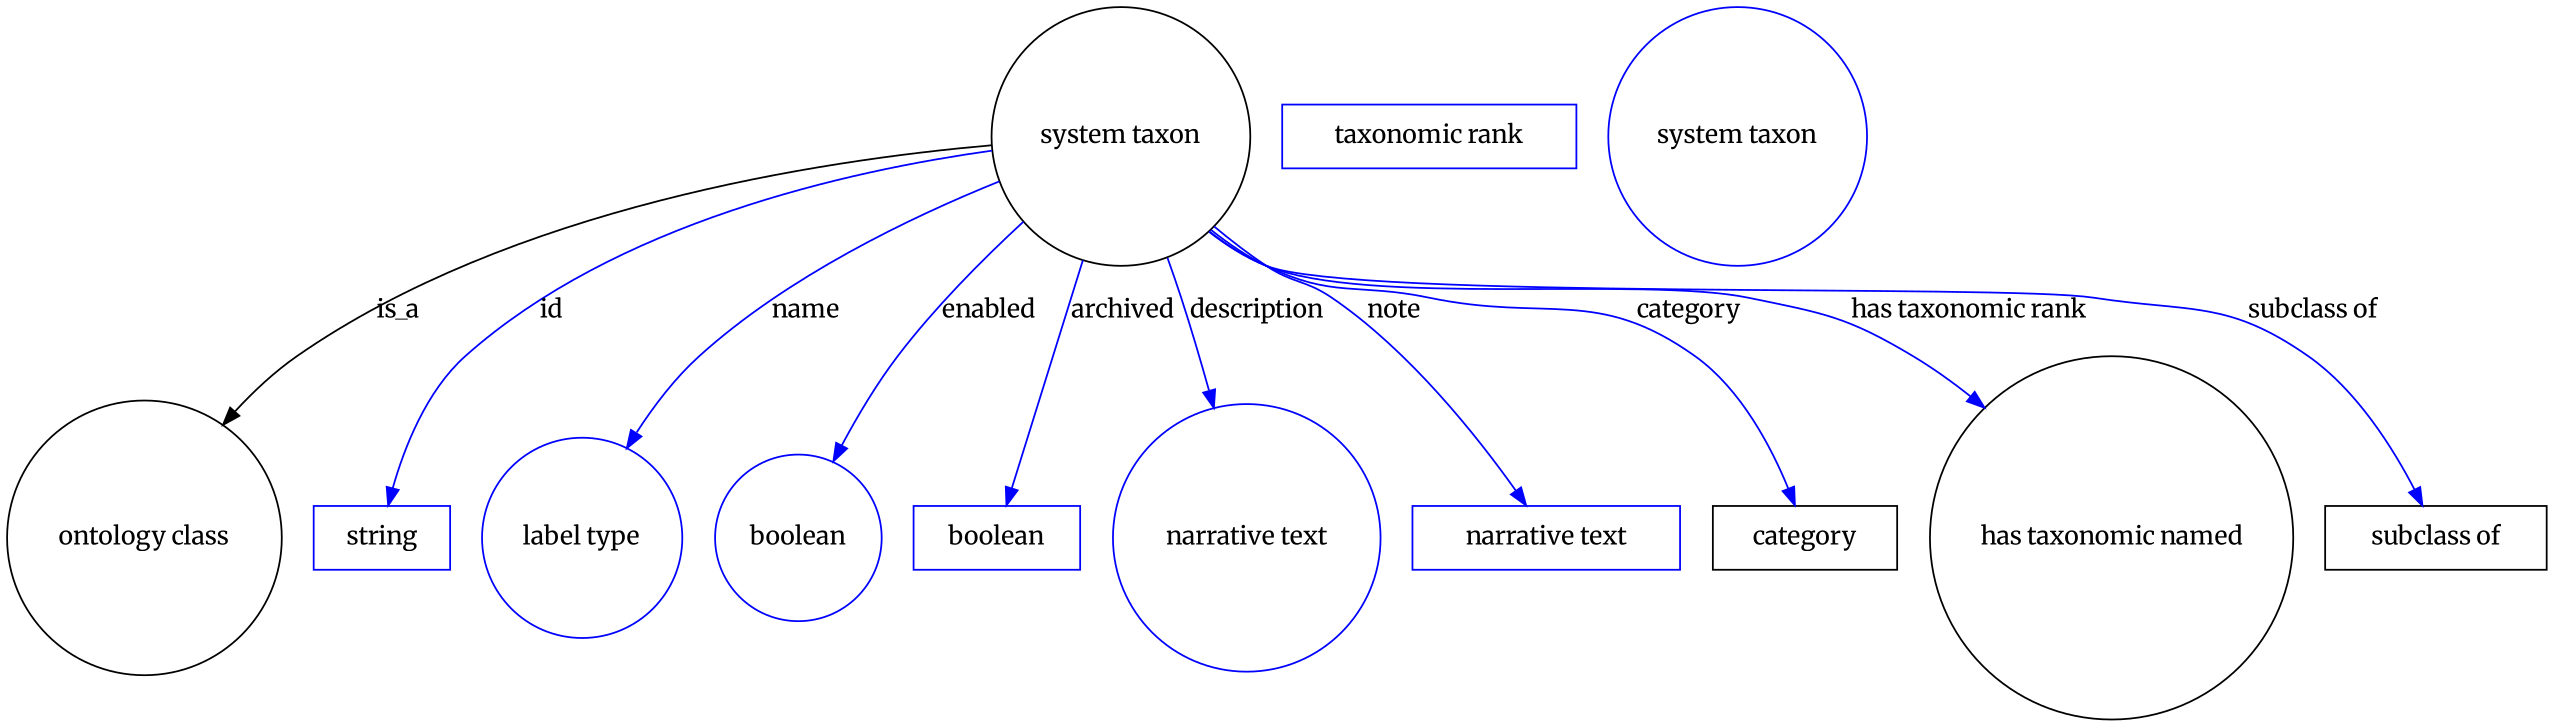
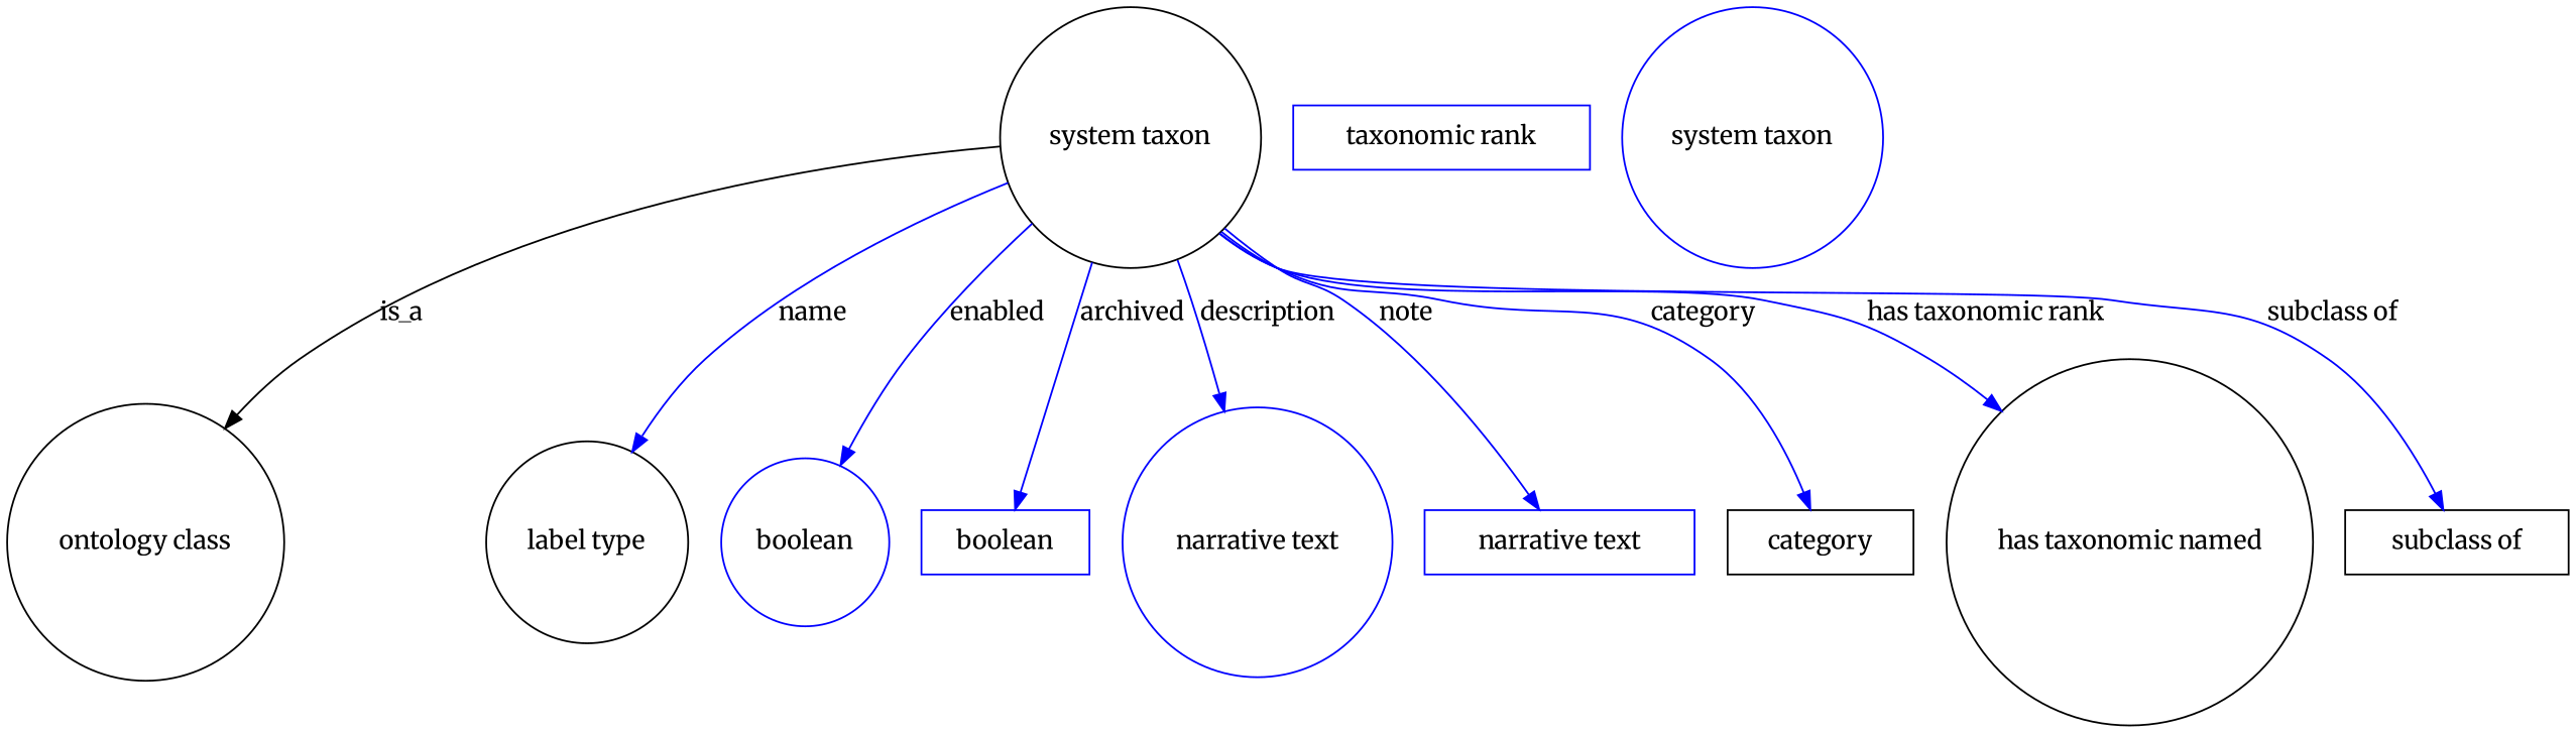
  digraph {
    fontname=Merriweather
    node [fontname=Merriweather shape=circle color=blue]
    edge [fontname=Merriweather color=blue style=solid]
    n1 [height=0.5 label="system taxon" width=2.022 color=""]
    "ontology class" [height=0.5 width=2.1484 color=""]
-   n3 [height=0.5 label=string shape=box width=1.0652]
-   n4 [height=0.5 label="label type" width=1.5707]
+   n4 [color=black height=0.5 label="label type" width=1.5707]
    n5 [height=0.5 label=boolean width=1.2999]
    n6 [height=0.5 label=boolean shape=box width=1.2999]
    n7 [height=0.5 label="narrative text" width=2.0943]
    n8 [height=0.5 label="narrative text" shape=box width=2.0943]
    category [height=0.5 shape=box width=1.4443 color=""]
    n10 [height=0.5 label="has taxonomic named" width=2.8525 color=""]
    "subclass of" [height=0.5 shape=box width=1.7332 color=""]
    n12 [height=0.5 label="taxonomic rank" shape=box width=2.3109]
    n13 [height=0.5 label="system taxon" width=2.022]
    n1 -> "ontology class" [label=is_a color="" style=""]
-   n1 -> n3 [label=id]
    n1 -> n4 [label=name]
    n1 -> n5 [label=enabled]
    n1 -> n6 [label=archived]
    n1 -> n7 [label=description]
    n1 -> n8 [label=note]
    n1 -> category [label=category]
    n1 -> n10 [label="has taxonomic rank"]
    n1 -> "subclass of" [label="subclass of"]
  }
